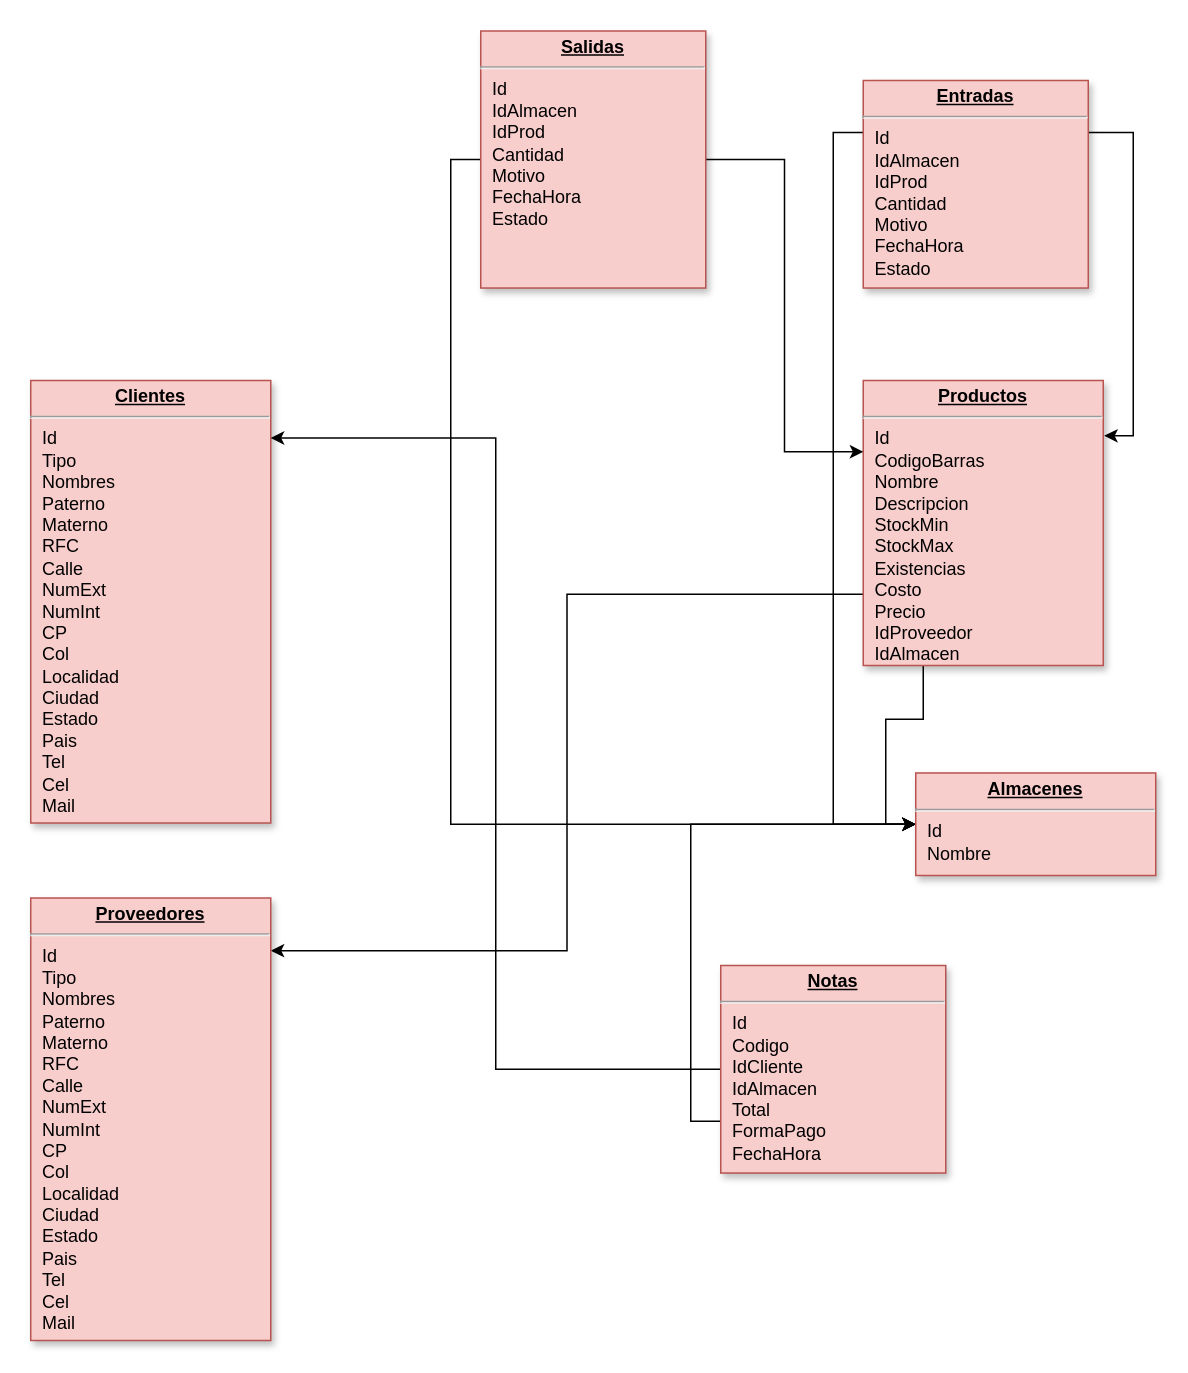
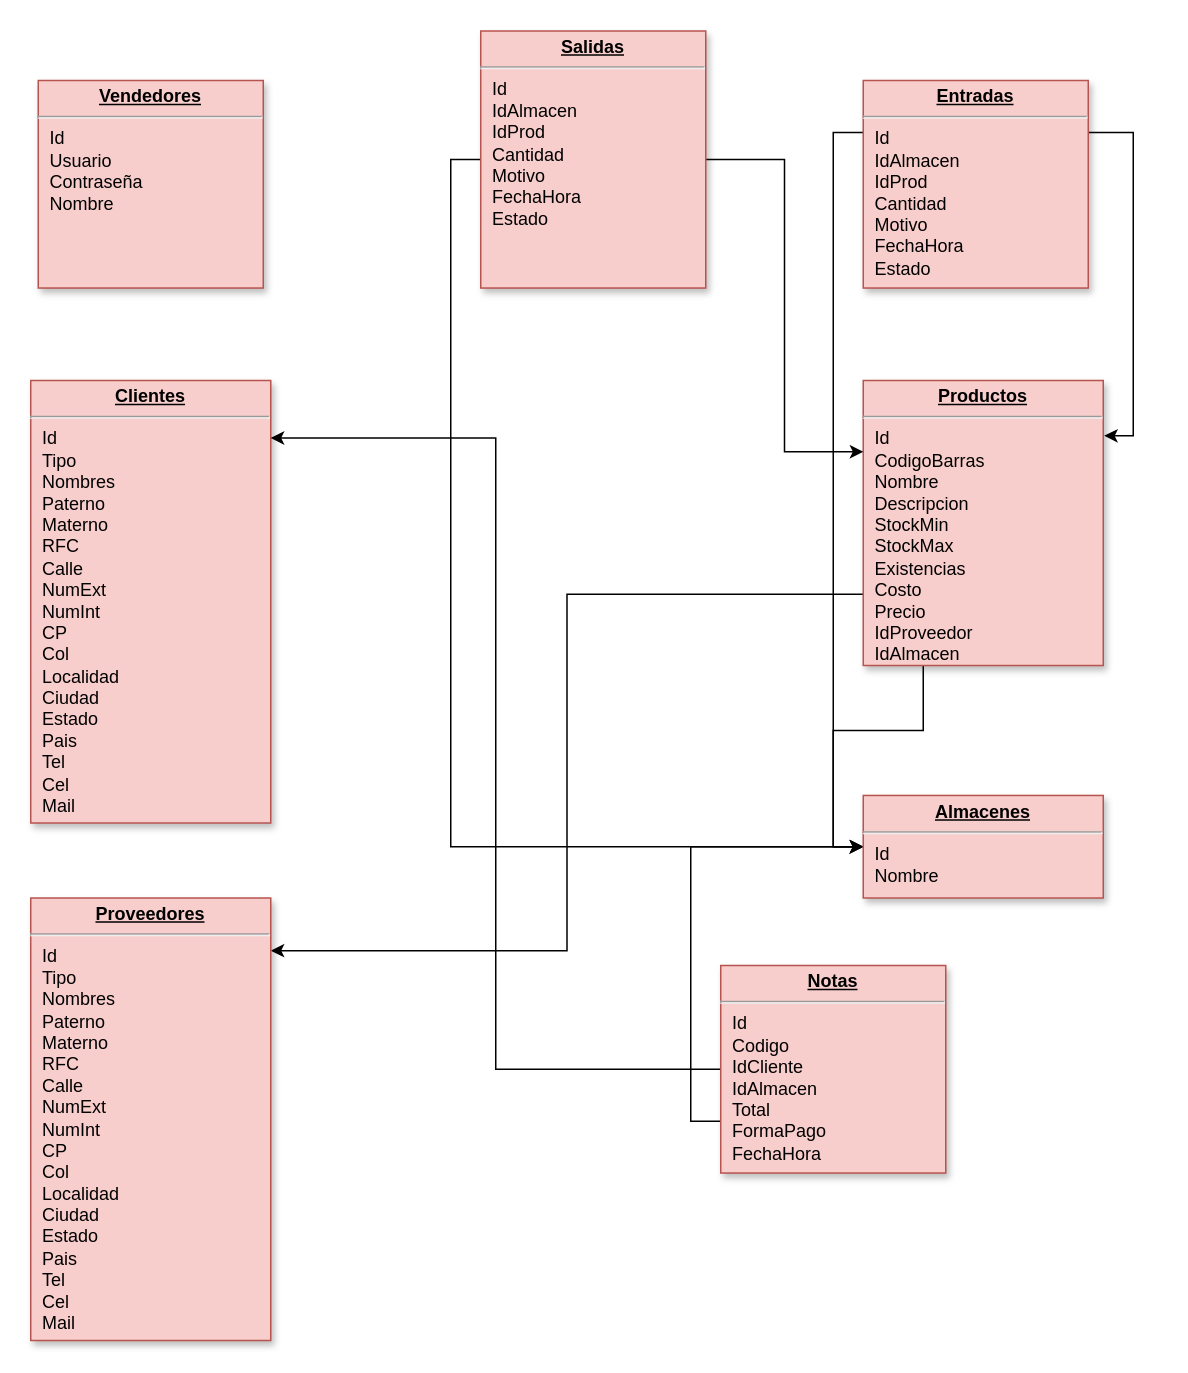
  <mxCell id="0" />
  <mxCell id="1" parent="0" />
  <mxCell id="2" value="&lt;p style=&quot;margin: 0px ; margin-top: 4px ; text-align: center ; text-decoration: underline&quot;&gt;&lt;strong&gt;Clientes&lt;/strong&gt;&lt;/p&gt;&lt;hr&gt;&lt;p style=&quot;margin: 0px ; margin-left: 8px&quot;&gt;Id&lt;/p&gt;&lt;p style=&quot;margin: 0px ; margin-left: 8px&quot;&gt;Tipo&lt;/p&gt;&lt;p style=&quot;margin: 0px ; margin-left: 8px&quot;&gt;Nombres&lt;/p&gt;&lt;p style=&quot;margin: 0px ; margin-left: 8px&quot;&gt;Paterno&lt;/p&gt;&lt;p style=&quot;margin: 0px ; margin-left: 8px&quot;&gt;Materno&lt;/p&gt;&lt;p style=&quot;margin: 0px ; margin-left: 8px&quot;&gt;RFC&lt;/p&gt;&lt;p style=&quot;margin: 0px ; margin-left: 8px&quot;&gt;Calle&lt;/p&gt;&lt;p style=&quot;margin: 0px ; margin-left: 8px&quot;&gt;NumExt&lt;/p&gt;&lt;p style=&quot;margin: 0px ; margin-left: 8px&quot;&gt;NumInt&lt;/p&gt;&lt;p style=&quot;margin: 0px ; margin-left: 8px&quot;&gt;CP&lt;/p&gt;&lt;p style=&quot;margin: 0px ; margin-left: 8px&quot;&gt;Col&lt;/p&gt;&lt;p style=&quot;margin: 0px ; margin-left: 8px&quot;&gt;Localidad&lt;/p&gt;&lt;p style=&quot;margin: 0px ; margin-left: 8px&quot;&gt;Ciudad&lt;/p&gt;&lt;p style=&quot;margin: 0px ; margin-left: 8px&quot;&gt;Estado&lt;/p&gt;&lt;p style=&quot;margin: 0px ; margin-left: 8px&quot;&gt;Pais&lt;/p&gt;&lt;p style=&quot;margin: 0px ; margin-left: 8px&quot;&gt;Tel&lt;/p&gt;&lt;p style=&quot;margin: 0px ; margin-left: 8px&quot;&gt;Cel&lt;/p&gt;&lt;p style=&quot;margin: 0px ; margin-left: 8px&quot;&gt;Mail&lt;/p&gt;" style="verticalAlign=top;align=left;overflow=fill;fontSize=12;fontFamily=Helvetica;html=1;strokeColor=#b85450;shadow=1;fillColor=#f8cecc;" parent="1" vertex="1"><mxGeometry x="20" y="253" width="160" height="295" as="geometry" /></mxCell>
  <mxCell id="3" style="edgeStyle=orthogonalEdgeStyle;rounded=0;orthogonalLoop=1;jettySize=auto;html=1;exitX=0.5;exitY=1;exitDx=0;exitDy=0;fillColor=#f8cecc;strokeColor=#b85450;" edge="1" parent="1" source="18" target="18"><mxGeometry relative="1" as="geometry" /></mxCell>
  <mxCell id="4" style="edgeStyle=orthogonalEdgeStyle;rounded=0;orthogonalLoop=1;jettySize=auto;html=1;exitX=0;exitY=0.25;exitDx=0;exitDy=0;entryX=0;entryY=0.5;entryDx=0;entryDy=0;" edge="1" parent="1" source="6" target="18"><mxGeometry relative="1" as="geometry" /></mxCell>
  <mxCell id="5" style="edgeStyle=orthogonalEdgeStyle;rounded=0;orthogonalLoop=1;jettySize=auto;html=1;exitX=1;exitY=0.25;exitDx=0;exitDy=0;entryX=1.004;entryY=0.194;entryDx=0;entryDy=0;entryPerimeter=0;" edge="1" parent="1" source="6" target="12"><mxGeometry relative="1" as="geometry" /></mxCell>
  <mxCell id="6" value="&lt;p style=&quot;margin: 0px ; margin-top: 4px ; text-align: center ; text-decoration: underline&quot;&gt;&lt;b&gt;Entradas&lt;/b&gt;&lt;/p&gt;&lt;hr&gt;&lt;p style=&quot;margin: 0px ; margin-left: 8px&quot;&gt;Id&lt;/p&gt;&lt;p style=&quot;margin: 0px ; margin-left: 8px&quot;&gt;IdAlmacen&lt;br&gt;IdProd&lt;/p&gt;&lt;p style=&quot;margin: 0px ; margin-left: 8px&quot;&gt;Cantidad&lt;/p&gt;&lt;p style=&quot;margin: 0px ; margin-left: 8px&quot;&gt;Motivo&lt;/p&gt;&lt;p style=&quot;margin: 0px ; margin-left: 8px&quot;&gt;FechaHora&lt;/p&gt;&lt;p style=&quot;margin: 0px ; margin-left: 8px&quot;&gt;Estado&lt;/p&gt;" style="verticalAlign=top;align=left;overflow=fill;fontSize=12;fontFamily=Helvetica;html=1;strokeColor=#b85450;shadow=1;fillColor=#f8cecc;" vertex="1" parent="1"><mxGeometry x="575" y="53" width="150" height="138.36" as="geometry" /></mxCell>
  <mxCell id="7" style="edgeStyle=orthogonalEdgeStyle;rounded=0;orthogonalLoop=1;jettySize=auto;html=1;exitX=0;exitY=0.5;exitDx=0;exitDy=0;entryX=1;entryY=0.13;entryDx=0;entryDy=0;entryPerimeter=0;" edge="1" parent="1" source="9" target="2"><mxGeometry relative="1" as="geometry" /></mxCell>
  <mxCell id="8" style="edgeStyle=orthogonalEdgeStyle;rounded=0;orthogonalLoop=1;jettySize=auto;html=1;exitX=0;exitY=0.75;exitDx=0;exitDy=0;entryX=0;entryY=0.5;entryDx=0;entryDy=0;" edge="1" parent="1" source="9" target="18"><mxGeometry relative="1" as="geometry" /></mxCell>
  <mxCell id="9" value="&lt;p style=&quot;margin: 0px ; margin-top: 4px ; text-align: center ; text-decoration: underline&quot;&gt;&lt;b&gt;Notas&lt;/b&gt;&lt;/p&gt;&lt;hr&gt;&lt;p style=&quot;margin: 0px ; margin-left: 8px&quot;&gt;Id&lt;/p&gt;&lt;p style=&quot;margin: 0px ; margin-left: 8px&quot;&gt;Codigo&lt;/p&gt;&lt;p style=&quot;margin: 0px ; margin-left: 8px&quot;&gt;IdCliente&lt;/p&gt;&lt;p style=&quot;margin: 0px ; margin-left: 8px&quot;&gt;IdAlmacen&lt;/p&gt;&lt;p style=&quot;margin: 0px ; margin-left: 8px&quot;&gt;Total&lt;/p&gt;&lt;p style=&quot;margin: 0px ; margin-left: 8px&quot;&gt;FormaPago&lt;/p&gt;&lt;p style=&quot;margin: 0px ; margin-left: 8px&quot;&gt;FechaHora&lt;/p&gt;" style="verticalAlign=top;align=left;overflow=fill;fontSize=12;fontFamily=Helvetica;html=1;strokeColor=#b85450;shadow=1;fillColor=#f8cecc;" vertex="1" parent="1"><mxGeometry x="480" y="643" width="150" height="138.36" as="geometry" /></mxCell>
  <mxCell id="10" style="edgeStyle=orthogonalEdgeStyle;rounded=0;orthogonalLoop=1;jettySize=auto;html=1;exitX=0;exitY=0.75;exitDx=0;exitDy=0;entryX=1;entryY=0.119;entryDx=0;entryDy=0;entryPerimeter=0;" edge="1" parent="1" source="12" target="13"><mxGeometry relative="1" as="geometry" /></mxCell>
  <mxCell id="11" style="edgeStyle=orthogonalEdgeStyle;rounded=0;orthogonalLoop=1;jettySize=auto;html=1;exitX=0.25;exitY=1;exitDx=0;exitDy=0;entryX=0;entryY=0.5;entryDx=0;entryDy=0;" edge="1" parent="1" source="12" target="18"><mxGeometry relative="1" as="geometry" /></mxCell>
  <mxCell id="12" value="&lt;p style=&quot;margin: 0px ; margin-top: 4px ; text-align: center ; text-decoration: underline&quot;&gt;&lt;b&gt;Productos&lt;/b&gt;&lt;/p&gt;&lt;hr&gt;&lt;p style=&quot;margin: 0px ; margin-left: 8px&quot;&gt;Id&lt;/p&gt;&lt;p style=&quot;margin: 0px ; margin-left: 8px&quot;&gt;CodigoBarras&lt;/p&gt;&lt;p style=&quot;margin: 0px ; margin-left: 8px&quot;&gt;Nombre&lt;/p&gt;&lt;p style=&quot;margin: 0px ; margin-left: 8px&quot;&gt;Descripcion&lt;/p&gt;&lt;p style=&quot;margin: 0px ; margin-left: 8px&quot;&gt;StockMin&lt;/p&gt;&lt;p style=&quot;margin: 0px ; margin-left: 8px&quot;&gt;StockMax&lt;/p&gt;&lt;p style=&quot;margin: 0px ; margin-left: 8px&quot;&gt;Existencias&lt;/p&gt;&lt;p style=&quot;margin: 0px ; margin-left: 8px&quot;&gt;Costo&lt;/p&gt;&lt;p style=&quot;margin: 0px ; margin-left: 8px&quot;&gt;Precio&lt;/p&gt;&lt;p style=&quot;margin: 0px ; margin-left: 8px&quot;&gt;IdProveedor&lt;/p&gt;&lt;p style=&quot;margin: 0px ; margin-left: 8px&quot;&gt;IdAlmacen&lt;/p&gt;" style="verticalAlign=top;align=left;overflow=fill;fontSize=12;fontFamily=Helvetica;html=1;strokeColor=#b85450;shadow=1;fillColor=#f8cecc;" vertex="1" parent="1"><mxGeometry x="575" y="253" width="160" height="190" as="geometry" /></mxCell>
  <mxCell id="13" value="&lt;p style=&quot;margin: 0px ; margin-top: 4px ; text-align: center ; text-decoration: underline&quot;&gt;&lt;strong&gt;Proveedores&lt;/strong&gt;&lt;/p&gt;&lt;hr&gt;&lt;p style=&quot;margin: 0px ; margin-left: 8px&quot;&gt;Id&lt;/p&gt;&lt;p style=&quot;margin: 0px ; margin-left: 8px&quot;&gt;Tipo&lt;/p&gt;&lt;p style=&quot;margin: 0px ; margin-left: 8px&quot;&gt;Nombres&lt;/p&gt;&lt;p style=&quot;margin: 0px ; margin-left: 8px&quot;&gt;Paterno&lt;/p&gt;&lt;p style=&quot;margin: 0px ; margin-left: 8px&quot;&gt;Materno&lt;/p&gt;&lt;p style=&quot;margin: 0px ; margin-left: 8px&quot;&gt;RFC&lt;/p&gt;&lt;p style=&quot;margin: 0px ; margin-left: 8px&quot;&gt;Calle&lt;/p&gt;&lt;p style=&quot;margin: 0px ; margin-left: 8px&quot;&gt;NumExt&lt;/p&gt;&lt;p style=&quot;margin: 0px ; margin-left: 8px&quot;&gt;NumInt&lt;/p&gt;&lt;p style=&quot;margin: 0px ; margin-left: 8px&quot;&gt;CP&lt;/p&gt;&lt;p style=&quot;margin: 0px ; margin-left: 8px&quot;&gt;Col&lt;/p&gt;&lt;p style=&quot;margin: 0px ; margin-left: 8px&quot;&gt;Localidad&lt;/p&gt;&lt;p style=&quot;margin: 0px ; margin-left: 8px&quot;&gt;Ciudad&lt;/p&gt;&lt;p style=&quot;margin: 0px ; margin-left: 8px&quot;&gt;Estado&lt;/p&gt;&lt;p style=&quot;margin: 0px ; margin-left: 8px&quot;&gt;Pais&lt;/p&gt;&lt;p style=&quot;margin: 0px ; margin-left: 8px&quot;&gt;Tel&lt;/p&gt;&lt;p style=&quot;margin: 0px ; margin-left: 8px&quot;&gt;Cel&lt;/p&gt;&lt;p style=&quot;margin: 0px ; margin-left: 8px&quot;&gt;Mail&lt;/p&gt;" style="verticalAlign=top;align=left;overflow=fill;fontSize=12;fontFamily=Helvetica;html=1;strokeColor=#b85450;shadow=1;fillColor=#f8cecc;" vertex="1" parent="1"><mxGeometry x="20" y="598" width="160" height="295" as="geometry" /></mxCell>
  <mxCell id="14" style="edgeStyle=orthogonalEdgeStyle;rounded=0;orthogonalLoop=1;jettySize=auto;html=1;exitX=0;exitY=0.5;exitDx=0;exitDy=0;entryX=0;entryY=0.5;entryDx=0;entryDy=0;" edge="1" parent="1" source="16" target="18"><mxGeometry relative="1" as="geometry" /></mxCell>
  <mxCell id="15" style="edgeStyle=orthogonalEdgeStyle;rounded=0;orthogonalLoop=1;jettySize=auto;html=1;exitX=1;exitY=0.5;exitDx=0;exitDy=0;entryX=0;entryY=0.25;entryDx=0;entryDy=0;" edge="1" parent="1" source="16" target="12"><mxGeometry relative="1" as="geometry" /></mxCell>
  <mxCell id="16" value="&lt;p style=&quot;margin: 0px ; margin-top: 4px ; text-align: center ; text-decoration: underline&quot;&gt;&lt;b&gt;Salidas&lt;/b&gt;&lt;/p&gt;&lt;hr&gt;&lt;p style=&quot;margin: 0px ; margin-left: 8px&quot;&gt;Id&lt;/p&gt;&lt;p style=&quot;margin: 0px ; margin-left: 8px&quot;&gt;IdAlmacen&lt;br&gt;IdProd&lt;/p&gt;&lt;p style=&quot;margin: 0px ; margin-left: 8px&quot;&gt;Cantidad&lt;/p&gt;&lt;p style=&quot;margin: 0px ; margin-left: 8px&quot;&gt;Motivo&lt;/p&gt;&lt;p style=&quot;margin: 0px ; margin-left: 8px&quot;&gt;FechaHora&lt;/p&gt;&lt;p style=&quot;margin: 0px ; margin-left: 8px&quot;&gt;Estado&lt;/p&gt;" style="verticalAlign=top;align=left;overflow=fill;fontSize=12;fontFamily=Helvetica;html=1;strokeColor=#b85450;shadow=1;fillColor=#f8cecc;" vertex="1" parent="1"><mxGeometry x="320" y="20" width="150" height="171.36" as="geometry" /></mxCell>
- <mxCell id="18" value="&lt;p style=&quot;margin: 0px ; margin-top: 4px ; text-align: center ; text-decoration: underline&quot;&gt;&lt;strong&gt;Almacenes&lt;/strong&gt;&lt;/p&gt;&lt;hr&gt;&lt;p style=&quot;margin: 0px ; margin-left: 8px&quot;&gt;Id&lt;/p&gt;&lt;p style=&quot;margin: 0px ; margin-left: 8px&quot;&gt;Nombre&lt;/p&gt;" style="verticalAlign=top;align=left;overflow=fill;fontSize=12;fontFamily=Helvetica;html=1;strokeColor=#b85450;shadow=1;fillColor=#f8cecc;" parent="1" vertex="1"><mxGeometry x="610" y="514.64" width="160" height="68.36" as="geometry" /></mxCell>
+ <mxCell id="17" value="&lt;p style=&quot;margin: 0px ; margin-top: 4px ; text-align: center ; text-decoration: underline&quot;&gt;&lt;b&gt;Vendedores&lt;/b&gt;&lt;/p&gt;&lt;hr&gt;&lt;p style=&quot;margin: 0px ; margin-left: 8px&quot;&gt;Id&lt;/p&gt;&lt;p style=&quot;margin: 0px ; margin-left: 8px&quot;&gt;Usuario&lt;/p&gt;&lt;p style=&quot;margin: 0px ; margin-left: 8px&quot;&gt;Contraseña&lt;/p&gt;&lt;p style=&quot;margin: 0px ; margin-left: 8px&quot;&gt;Nombre&lt;/p&gt;" style="verticalAlign=top;align=left;overflow=fill;fontSize=12;fontFamily=Helvetica;html=1;strokeColor=#b85450;shadow=1;fillColor=#f8cecc;" vertex="1" parent="1"><mxGeometry x="25" y="53" width="150" height="138.36" as="geometry" /></mxCell>
+ <mxCell id="18" value="&lt;p style=&quot;margin: 0px ; margin-top: 4px ; text-align: center ; text-decoration: underline&quot;&gt;&lt;strong&gt;Almacenes&lt;/strong&gt;&lt;/p&gt;&lt;hr&gt;&lt;p style=&quot;margin: 0px ; margin-left: 8px&quot;&gt;Id&lt;/p&gt;&lt;p style=&quot;margin: 0px ; margin-left: 8px&quot;&gt;Nombre&lt;/p&gt;" style="verticalAlign=top;align=left;overflow=fill;fontSize=12;fontFamily=Helvetica;html=1;strokeColor=#b85450;shadow=1;fillColor=#f8cecc;" parent="1" vertex="1"><mxGeometry x="575" y="529.64" width="160" height="68.36" as="geometry" /></mxCell>
